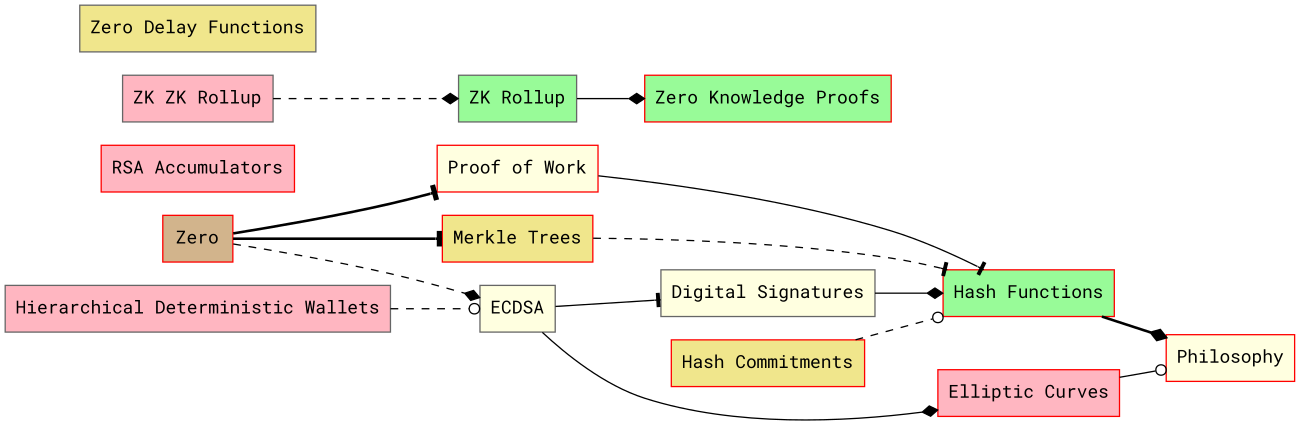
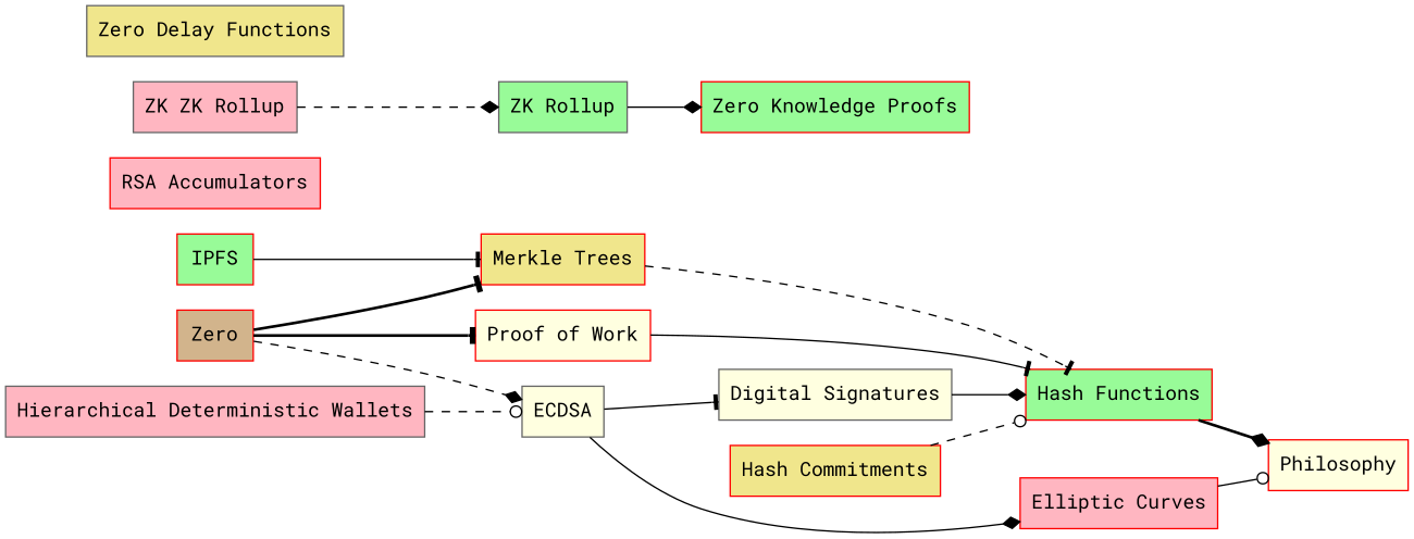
  digraph {
    fontname="Roboto Mono"
    rankdir=LR
    node [color=red fillcolor=palegreen fontname="Roboto Mono" shape=box style=filled]
    edge [arrowhead=diamond fontname="Roboto Mono" style=solid]
    n1 [label="Hash Functions"]
    Philosophy [fillcolor=lightyellow]
    n3 [fillcolor=khaki label="Merkle Trees"]
    n4 [color=gray40 fillcolor=lightyellow label="Digital Signatures"]
    n5 [fillcolor=lightpink label="Elliptic Curves"]
    ECDSA [color=gray40 fillcolor=lightyellow]
    n7 [fillcolor=lightyellow label="Proof of Work"]
    n8 [fillcolor=tan label=Zero]
    n9 [color=gray40 fillcolor=lightpink label="Hierarchical Deterministic Wallets"]
+   IPFS
    n11 [fillcolor=khaki label="Hash Commitments"]
    n12 [fillcolor=lightpink label="RSA Accumulators"]
    n13 [label="Zero Knowledge Proofs"]
    n14 [color=gray40 label="ZK Rollup"]
    n15 [color=gray40 fillcolor=lightpink label="ZK ZK Rollup"]
    n16 [color=gray40 fillcolor=khaki label="Zero Delay Functions"]
    n1 -> Philosophy [style=bold]
    n3 -> n1 [arrowhead=tee style=dashed]
    n4 -> n1
    n5 -> Philosophy [arrowhead=odot]
    ECDSA -> n4 [arrowhead=tee]
    ECDSA -> n5
    n7 -> n1 [arrowhead=tee]
    n8 -> n3 [arrowhead=tee style=bold]
    n8 -> ECDSA [style=dashed]
    n8 -> n7 [arrowhead=tee style=bold]
    n9 -> ECDSA [arrowhead=odot style=dashed]
+   IPFS -> n3 [arrowhead=tee]
    n11 -> n1 [arrowhead=odot style=dashed]
    n14 -> n13
    n15 -> n14 [style=dashed]
  }
